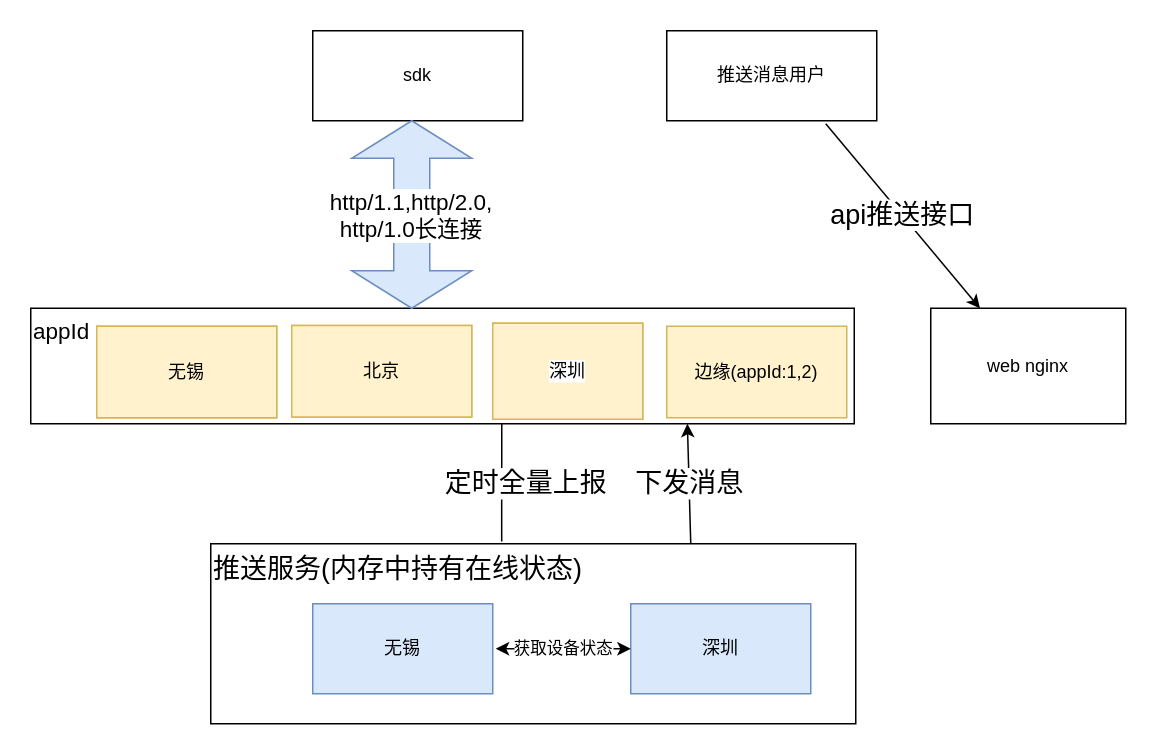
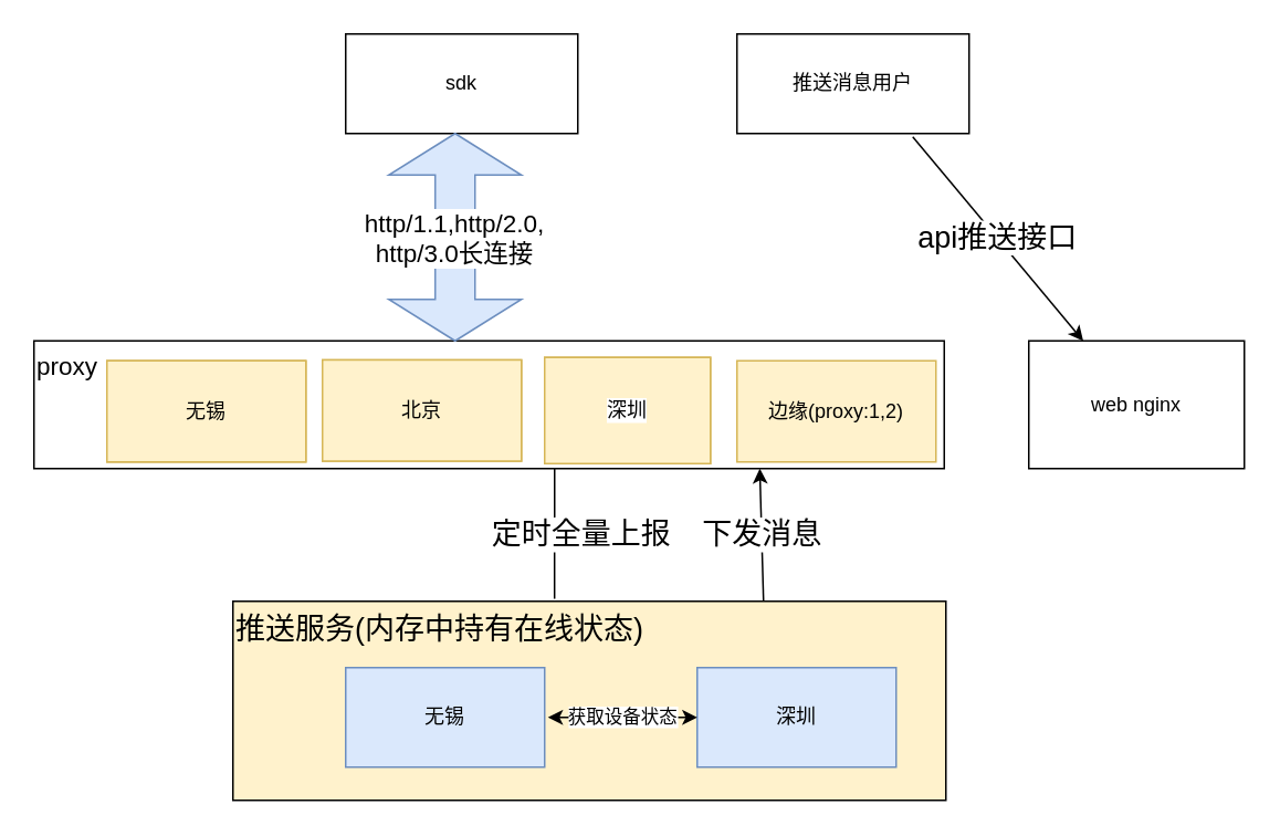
  <mxCell id="0" />
  <mxCell id="1" parent="0" />
- <mxCell id="2" value="推送服务(内存中持有在线状态)" style="rounded=0;whiteSpace=wrap;html=1;align=left;verticalAlign=top;fontSize=18;" vertex="1" parent="1"><mxGeometry x="140" y="362" width="430" height="120" as="geometry" /></mxCell>
+ <mxCell id="2" value="推送服务(内存中持有在线状态)" style="rounded=0;whiteSpace=wrap;html=1;align=left;verticalAlign=top;fontSize=18;fillColor=#fff2cc;" vertex="1" parent="1"><mxGeometry x="140" y="362" width="430" height="120" as="geometry" /></mxCell>
  <mxCell id="3" value="sdk" style="rounded=0;whiteSpace=wrap;html=1;" vertex="1" parent="1"><mxGeometry x="208" y="20" width="140" height="60" as="geometry" /></mxCell>
- <mxCell id="4" value="&lt;font style=&quot;font-size: 15px;&quot;&gt;appId&lt;/font&gt;" style="rounded=0;whiteSpace=wrap;html=1;labelBackgroundColor=default;fontSize=12;align=left;verticalAlign=top;" vertex="1" parent="1"><mxGeometry x="20" y="205" width="549" height="77" as="geometry" /></mxCell>
- <mxCell id="5" value="边缘(appId:1,2)" style="rounded=0;whiteSpace=wrap;html=1;fillColor=#fff2cc;strokeColor=#d6b656;" vertex="1" parent="1"><mxGeometry x="444" y="217" width="120" height="61" as="geometry" /></mxCell>
+ <mxCell id="4" value="&lt;font style=&quot;font-size: 15px;&quot;&gt;proxy&lt;/font&gt;" style="rounded=0;whiteSpace=wrap;html=1;labelBackgroundColor=default;fontSize=12;align=left;verticalAlign=top;" vertex="1" parent="1"><mxGeometry x="20" y="205" width="549" height="77" as="geometry" /></mxCell>
+ <mxCell id="5" value="边缘(proxy:1,2)" style="rounded=0;whiteSpace=wrap;html=1;fillColor=#fff2cc;strokeColor=#d6b656;" vertex="1" parent="1"><mxGeometry x="444" y="217" width="120" height="61" as="geometry" /></mxCell>
  <mxCell id="6" value="无锡" style="rounded=0;whiteSpace=wrap;html=1;fillColor=#fff2cc;strokeColor=#d6b656;" vertex="1" parent="1"><mxGeometry x="64" y="217" width="120" height="61" as="geometry" /></mxCell>
  <mxCell id="7" value="北京" style="rounded=0;whiteSpace=wrap;html=1;fillColor=#fff2cc;strokeColor=#d6b656;" vertex="1" parent="1"><mxGeometry x="194" y="216.5" width="120" height="61" as="geometry" /></mxCell>
  <mxCell id="8" value="深圳" style="rounded=0;whiteSpace=wrap;html=1;labelBackgroundColor=default;fontSize=12;fillColor=#fff2cc;strokeColor=#d6b656;" vertex="1" parent="1"><mxGeometry x="328" y="215" width="100" height="64" as="geometry" /></mxCell>
  <mxCell id="9" value="web nginx" style="rounded=0;whiteSpace=wrap;html=1;" vertex="1" parent="1"><mxGeometry x="620" y="205" width="130" height="77" as="geometry" /></mxCell>
  <mxCell id="10" value="无锡" style="rounded=0;whiteSpace=wrap;html=1;fillColor=#fff2cc;strokeColor=#d6b656;" vertex="1" parent="1"><mxGeometry x="64" y="217" width="120" height="61" as="geometry" /></mxCell>
  <mxCell id="11" value="北京" style="rounded=0;whiteSpace=wrap;html=1;fillColor=#fff2cc;strokeColor=#d6b656;" vertex="1" parent="1"><mxGeometry x="194" y="216.5" width="120" height="61" as="geometry" /></mxCell>
  <mxCell id="12" value="深圳" style="rounded=0;whiteSpace=wrap;html=1;labelBackgroundColor=default;fontSize=12;fillColor=#fff2cc;strokeColor=#d6b656;" vertex="1" parent="1"><mxGeometry x="328" y="215" width="100" height="64" as="geometry" /></mxCell>
  <mxCell id="13" value="推送消息用户" style="rounded=0;whiteSpace=wrap;html=1;" vertex="1" parent="1"><mxGeometry x="444" y="20" width="140" height="60" as="geometry" /></mxCell>
  <mxCell id="14" value="无锡" style="rounded=0;whiteSpace=wrap;html=1;fillColor=#dae8fc;strokeColor=#6c8ebf;" vertex="1" parent="1"><mxGeometry x="208" y="402" width="120" height="60" as="geometry" /></mxCell>
  <mxCell id="15" value="深圳" style="rounded=0;whiteSpace=wrap;html=1;fillColor=#dae8fc;strokeColor=#6c8ebf;" vertex="1" parent="1"><mxGeometry x="420" y="402" width="120" height="60" as="geometry" /></mxCell>
  <mxCell id="16" value="获取设备状态" style="endArrow=classic;startArrow=classic;html=1;rounded=0;entryX=0;entryY=0.5;entryDx=0;entryDy=0;entryPerimeter=0;" edge="1" parent="1" target="15"><mxGeometry width="50" height="50" relative="1" as="geometry"><mxPoint x="330" y="432" as="sourcePoint" /><mxPoint x="390" y="432" as="targetPoint" /></mxGeometry></mxCell>
  <mxCell id="17" value="api推送接口" style="endArrow=classic;html=1;rounded=0;fontSize=18;" edge="1" parent="1" target="9"><mxGeometry width="50" height="50" relative="1" as="geometry"><mxPoint x="550" y="82" as="sourcePoint" /><mxPoint x="634" y="72" as="targetPoint" /></mxGeometry></mxCell>
  <mxCell id="18" value="下发消息" style="endArrow=classic;html=1;rounded=0;fontSize=18;entryX=0.75;entryY=1;entryDx=0;entryDy=0;" edge="1" parent="1"><mxGeometry width="50" height="50" relative="1" as="geometry"><mxPoint x="460" y="362" as="sourcePoint" /><mxPoint x="457.75" y="282" as="targetPoint" /></mxGeometry></mxCell>
- <mxCell id="19" value="http/1.1,http/2.0,&lt;br&gt;http/1.0长连接&lt;br&gt;" style="shape=doubleArrow;direction=south;whiteSpace=wrap;html=1;labelBackgroundColor=#FFFFFF;fontSize=15;fillColor=#dae8fc;strokeColor=#6c8ebf;" vertex="1" parent="1"><mxGeometry x="234" y="80" width="80" height="125" as="geometry" /></mxCell>
+ <mxCell id="19" value="http/1.1,http/2.0,&lt;br&gt;http/3.0长连接&lt;br&gt;" style="shape=doubleArrow;direction=south;whiteSpace=wrap;html=1;labelBackgroundColor=#FFFFFF;fontSize=15;fillColor=#dae8fc;strokeColor=#6c8ebf;" vertex="1" parent="1"><mxGeometry x="234" y="80" width="80" height="125" as="geometry" /></mxCell>
  <mxCell id="20" value="定时全量上报" style="endArrow=none;html=1;rounded=0;fontSize=18;exitX=0.365;exitY=-0.013;exitDx=0;exitDy=0;exitPerimeter=0;" edge="1" parent="1"><mxGeometry x="-0.02" y="-16" width="50" height="50" relative="1" as="geometry"><mxPoint x="333.95" y="360.44" as="sourcePoint" /><mxPoint x="334" y="282" as="targetPoint" /><mxPoint as="offset" /></mxGeometry></mxCell>
